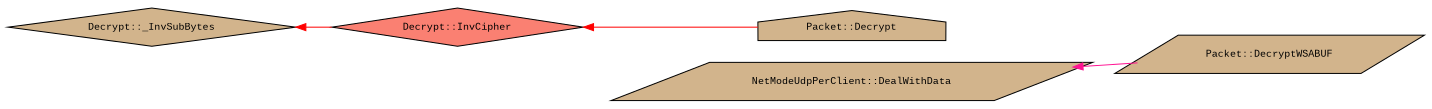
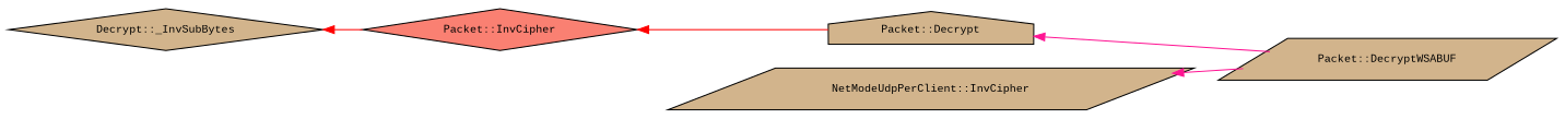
  digraph {
    fontname="Liberation Mono"
    rankdir=LR
    node [color=black fillcolor=tan fontname="Liberation Mono" fontsize=10 shape=diamond style=filled]
    edge [color=red dir=back fontname="Liberation Mono" fontsize=10 labelfontname=FreeSans labelfontsize=10 style=solid]
    n1 [fontcolor=black height=0.2 label="Decrypt::_InvSubBytes" width=0.4]
-   n2 [fillcolor=salmon height=0.2 label="Decrypt::InvCipher" width=0.4]
+   n2 [fillcolor=salmon height=0.2 label="Packet::InvCipher" width=0.4]
    n3 [height=0.2 label="Packet::Decrypt" shape=house width=0.4]
    n4 [height=0.2 label="Packet::DecryptWSABUF" shape=parallelogram width=0.4]
-   n5 [height=0.2 label="NetModeUdpPerClient::DealWithData" shape=parallelogram width=0.4]
+   n5 [height=0.2 label="NetModeUdpPerClient::InvCipher" shape=parallelogram width=0.4]
    n1 -> n2
    n2 -> n3
+   n3 -> n4 [color=deeppink]
    n5 -> n4 [color=deeppink]
  }
